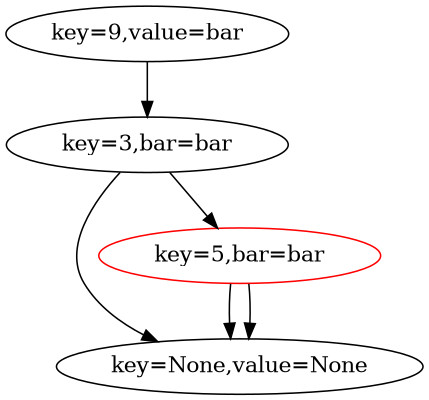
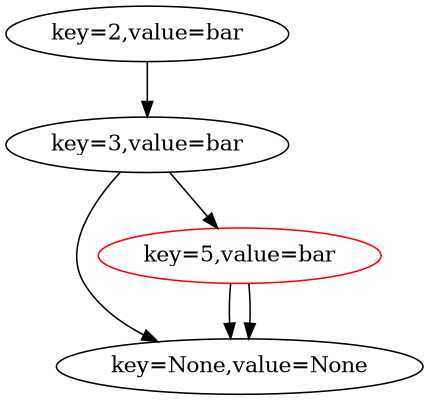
  digraph {
    node [color=black]
-   n1 [label="key=9,value=bar"]
-   n2 [label="key=3,bar=bar"]
+   n1 [label="key=2,value=bar"]
+   n2 [label="key=3,value=bar"]
    n3 [color=nil label="key=None,value=None"]
-   n4 [color=red label="key=5,bar=bar"]
+   n4 [color=red label="key=5,value=bar"]
    n1 -> n2
    n2 -> n3
    n2 -> n4
    n4 -> n3
    n4 -> n3
  }
